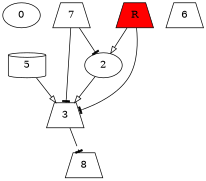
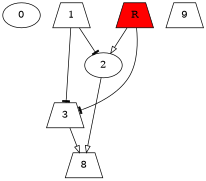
  digraph {
    node [shape=trapezium]
    edge [arrowhead=onormal]
    n1 [label=0 shape=ellipse]
    2 [shape=ellipse]
    8
    3
-   5 [shape=cylinder]
-   6
-   7
+   6 [label=9]
+   7 [label=1]
    R [fillcolor="#ff0000" style=filled]
-   2 -> 3
-   3 -> 8 [arrowhead=tee]
-   5 -> 3
+   2 -> 8
+   3 -> 8
    7 -> 2 [arrowhead=tee]
    7 -> 3 [arrowhead=tee]
    R -> 2
    R -> 3 [arrowhead=tee]
  }
